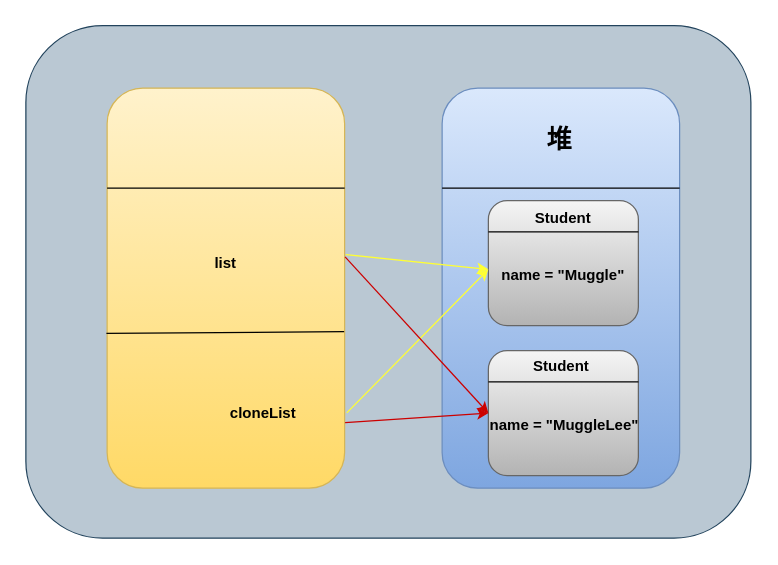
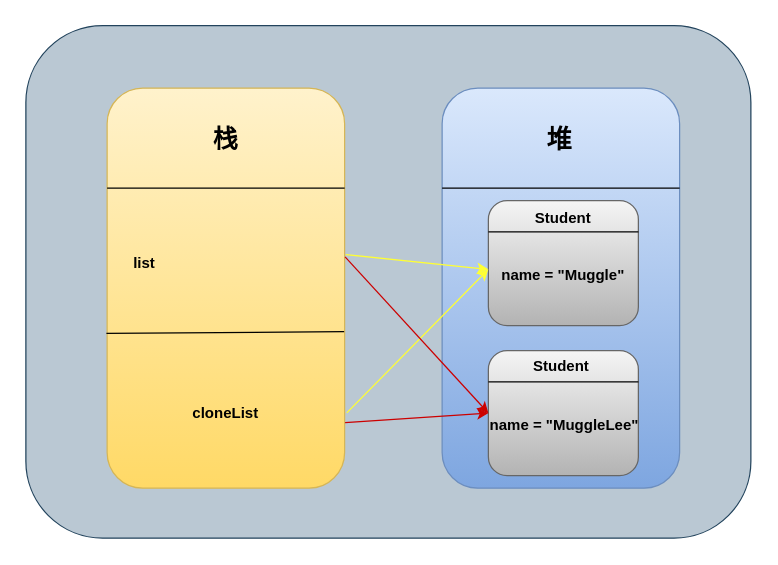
  <mxCell id="0" />
  <mxCell id="1" parent="0" />
  <mxCell id="2" value="" style="rounded=1;whiteSpace=wrap;html=1;fontFamily=Helvetica;fontSize=20;fillColor=#bac8d3;strokeColor=#23445d;" vertex="1" parent="1"><mxGeometry x="20" y="20" width="580" height="410" as="geometry" /></mxCell>
  <mxCell id="3" value="" style="rounded=1;whiteSpace=wrap;html=1;fontStyle=1;fontFamily=Helvetica;gradientColor=#ffd966;fillColor=#fff2cc;strokeColor=#d6b656;" vertex="1" parent="1"><mxGeometry x="85" y="70" width="190" height="320" as="geometry" /></mxCell>
  <mxCell id="4" value="" style="endArrow=none;html=1;exitX=0;exitY=0.25;exitDx=0;exitDy=0;entryX=1;entryY=0.25;entryDx=0;entryDy=0;fontStyle=1;fontFamily=Helvetica;" edge="1" parent="1" source="3" target="3"><mxGeometry width="50" height="50" relative="1" as="geometry"><mxPoint x="140" y="160" as="sourcePoint" /><mxPoint x="190" y="110" as="targetPoint" /></mxGeometry></mxCell>
+ <mxCell id="5" value="栈" style="text;html=1;strokeColor=none;fillColor=none;align=center;verticalAlign=middle;whiteSpace=wrap;rounded=0;fontStyle=1;fontFamily=Helvetica;fontSize=20;" vertex="1" parent="1"><mxGeometry x="160" y="100" width="40" height="20" as="geometry" /></mxCell>
  <mxCell id="6" value="" style="rounded=1;whiteSpace=wrap;html=1;fontStyle=1;fontFamily=Helvetica;gradientColor=#7ea6e0;fillColor=#dae8fc;strokeColor=#6c8ebf;" vertex="1" parent="1"><mxGeometry x="353" y="70" width="190" height="320" as="geometry" /></mxCell>
  <mxCell id="7" value="" style="endArrow=none;html=1;exitX=0;exitY=0.25;exitDx=0;exitDy=0;entryX=1;entryY=0.25;entryDx=0;entryDy=0;fontStyle=1;fontFamily=Helvetica;" edge="1" parent="1" source="6" target="6"><mxGeometry width="50" height="50" relative="1" as="geometry"><mxPoint x="178" y="60" as="sourcePoint" /><mxPoint x="228" y="10" as="targetPoint" /></mxGeometry></mxCell>
  <mxCell id="8" value="堆" style="text;html=1;strokeColor=none;fillColor=none;align=center;verticalAlign=middle;whiteSpace=wrap;rounded=0;fontStyle=1;fontFamily=Helvetica;fontSize=20;" vertex="1" parent="1"><mxGeometry x="427" y="100" width="40" height="20" as="geometry" /></mxCell>
- <mxCell id="9" value="list" style="text;html=1;strokeColor=none;fillColor=none;align=center;verticalAlign=middle;whiteSpace=wrap;rounded=0;fontStyle=1;fontFamily=Helvetica;" vertex="1" parent="1"><mxGeometry x="160" y="200" width="40" height="20" as="geometry" /></mxCell>
- <mxCell id="10" value="cloneList" style="text;html=1;strokeColor=none;fillColor=none;align=center;verticalAlign=middle;whiteSpace=wrap;rounded=0;fontStyle=1;fontFamily=Helvetica;" vertex="1" parent="1"><mxGeometry x="190" y="320" width="40" height="20" as="geometry" /></mxCell>
+ <mxCell id="9" value="list" style="text;html=1;strokeColor=none;fillColor=none;align=center;verticalAlign=middle;whiteSpace=wrap;rounded=0;fontStyle=1;fontFamily=Helvetica;" vertex="1" parent="1"><mxGeometry x="95" y="200" width="40" height="20" as="geometry" /></mxCell>
+ <mxCell id="10" value="cloneList" style="text;html=1;strokeColor=none;fillColor=none;align=center;verticalAlign=middle;whiteSpace=wrap;rounded=0;fontStyle=1;fontFamily=Helvetica;" vertex="1" parent="1"><mxGeometry x="160" y="320" width="40" height="20" as="geometry" /></mxCell>
  <mxCell id="11" value="" style="rounded=1;whiteSpace=wrap;html=1;fontStyle=1;fontFamily=Helvetica;gradientColor=#b3b3b3;fillColor=#f5f5f5;strokeColor=#666666;" vertex="1" parent="1"><mxGeometry x="390" y="160" width="120" height="100" as="geometry" /></mxCell>
  <mxCell id="12" value="" style="endArrow=none;html=1;exitX=0;exitY=0.25;exitDx=0;exitDy=0;entryX=1;entryY=0.25;entryDx=0;entryDy=0;fontStyle=1;fontFamily=Helvetica;" edge="1" parent="1" source="11" target="11"><mxGeometry width="50" height="50" relative="1" as="geometry"><mxPoint x="577" y="220" as="sourcePoint" /><mxPoint x="627" y="170" as="targetPoint" /></mxGeometry></mxCell>
  <mxCell id="13" value="Student" style="text;html=1;strokeColor=none;fillColor=none;align=center;verticalAlign=middle;whiteSpace=wrap;rounded=0;fontStyle=1;fontFamily=Helvetica;" vertex="1" parent="1"><mxGeometry x="430" y="164" width="40" height="20" as="geometry" /></mxCell>
  <mxCell id="14" value="name = &quot;Muggle&quot;" style="text;html=1;strokeColor=none;fillColor=none;align=center;verticalAlign=middle;whiteSpace=wrap;rounded=0;fontStyle=1;fontFamily=Helvetica;" vertex="1" parent="1"><mxGeometry x="390" y="210" width="120" height="20" as="geometry" /></mxCell>
  <mxCell id="15" value="" style="rounded=1;whiteSpace=wrap;html=1;fontStyle=1;fontFamily=Helvetica;gradientColor=#b3b3b3;fillColor=#f5f5f5;strokeColor=#666666;" vertex="1" parent="1"><mxGeometry x="390" y="280" width="120" height="100" as="geometry" /></mxCell>
  <mxCell id="16" value="" style="endArrow=none;html=1;exitX=0;exitY=0.25;exitDx=0;exitDy=0;entryX=1;entryY=0.25;entryDx=0;entryDy=0;fontStyle=1;fontFamily=Helvetica;" edge="1" parent="1" source="15" target="15"><mxGeometry width="50" height="50" relative="1" as="geometry"><mxPoint x="577" y="340" as="sourcePoint" /><mxPoint x="627" y="290" as="targetPoint" /></mxGeometry></mxCell>
  <mxCell id="17" value="Student" style="text;html=1;strokeColor=none;fillColor=none;align=center;verticalAlign=middle;whiteSpace=wrap;rounded=0;fontStyle=1;fontFamily=Helvetica;" vertex="1" parent="1"><mxGeometry x="430" y="280" width="37" height="26" as="geometry" /></mxCell>
  <mxCell id="18" value="name = &quot;MuggleLee&quot;" style="text;html=1;strokeColor=none;fillColor=none;align=center;verticalAlign=middle;whiteSpace=wrap;rounded=0;fontStyle=1;fontFamily=Helvetica;" vertex="1" parent="1"><mxGeometry x="382" y="330" width="138" height="20" as="geometry" /></mxCell>
  <mxCell id="19" value="" style="endArrow=none;html=1;fontFamily=Helvetica;fontSize=20;exitX=-0.003;exitY=0.613;exitDx=0;exitDy=0;exitPerimeter=0;entryX=0.998;entryY=0.609;entryDx=0;entryDy=0;entryPerimeter=0;" edge="1" parent="1" source="3" target="3"><mxGeometry width="50" height="50" relative="1" as="geometry"><mxPoint x="84" y="266" as="sourcePoint" /><mxPoint x="277" y="266" as="targetPoint" /></mxGeometry></mxCell>
  <mxCell id="20" value="" style="endArrow=classic;html=1;fontFamily=Helvetica;fontSize=20;exitX=1.005;exitY=0.416;exitDx=0;exitDy=0;exitPerimeter=0;entryX=0;entryY=0.25;entryDx=0;entryDy=0;strokeColor=#FFFF33;" edge="1" parent="1" source="3" target="14"><mxGeometry width="50" height="50" relative="1" as="geometry"><mxPoint x="300" y="220" as="sourcePoint" /><mxPoint x="350" y="170" as="targetPoint" /></mxGeometry></mxCell>
  <mxCell id="21" value="" style="endArrow=classic;html=1;fontFamily=Helvetica;fontSize=20;exitX=1.009;exitY=0.812;exitDx=0;exitDy=0;exitPerimeter=0;entryX=0;entryY=0.25;entryDx=0;entryDy=0;strokeColor=#FFFF33;" edge="1" parent="1" source="3" target="14"><mxGeometry width="50" height="50" relative="1" as="geometry"><mxPoint x="310" y="330" as="sourcePoint" /><mxPoint x="360" y="280" as="targetPoint" /></mxGeometry></mxCell>
  <mxCell id="22" value="" style="endArrow=classic;html=1;fontFamily=Helvetica;fontSize=20;exitX=1.002;exitY=0.422;exitDx=0;exitDy=0;exitPerimeter=0;entryX=0;entryY=0.5;entryDx=0;entryDy=0;strokeColor=#CC0000;" edge="1" parent="1" source="3" target="15"><mxGeometry width="50" height="50" relative="1" as="geometry"><mxPoint x="290" y="280" as="sourcePoint" /><mxPoint x="340" y="230" as="targetPoint" /></mxGeometry></mxCell>
  <mxCell id="23" value="" style="endArrow=classic;html=1;fontFamily=Helvetica;fontSize=20;exitX=1.002;exitY=0.836;exitDx=0;exitDy=0;exitPerimeter=0;entryX=0;entryY=0.5;entryDx=0;entryDy=0;strokeColor=#CC0000;" edge="1" parent="1" source="3" target="15"><mxGeometry width="50" height="50" relative="1" as="geometry"><mxPoint x="320" y="420" as="sourcePoint" /><mxPoint x="370" y="370" as="targetPoint" /></mxGeometry></mxCell>
